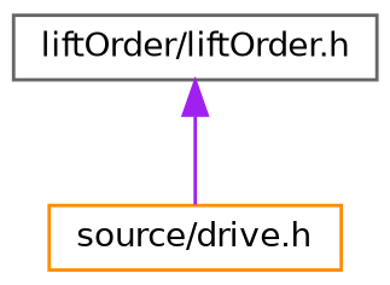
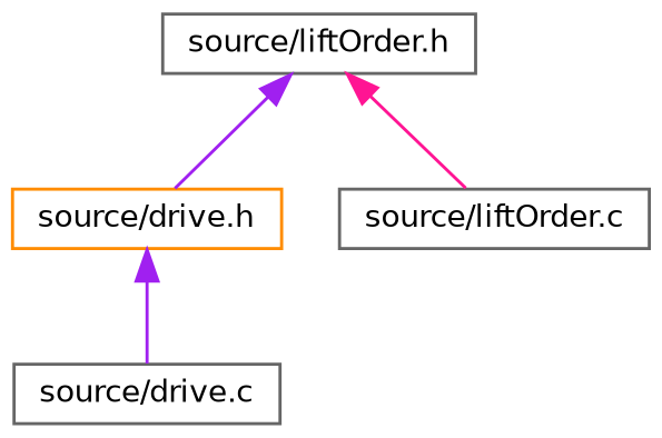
  digraph {
    node [color=gray40 fillcolor=white fontname=Helvetica fontsize=10 shape=record style=filled]
    edge [color=purple dir=back fontname=Helvetica fontsize=10 labelfontname=Helvetica labelfontsize=10 style=solid]
-   n1 [height=0.2 label="liftOrder/liftOrder.h" width=0.4]
+   n1 [height=0.2 label="source/liftOrder.h" width=0.4]
    n2 [color=darkorange height=0.2 label="source/drive.h" width=0.4]
+   n3 [height=0.2 label="source/liftOrder.c" width=0.4]
+   n4 [height=0.2 label="source/drive.c" width=0.4]
    n1 -> n2
+   n1 -> n3 [color=deeppink]
+   n2 -> n4
  }
